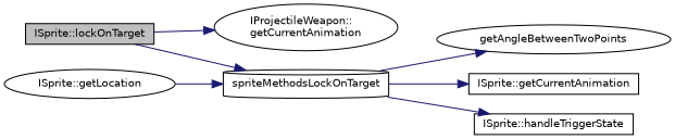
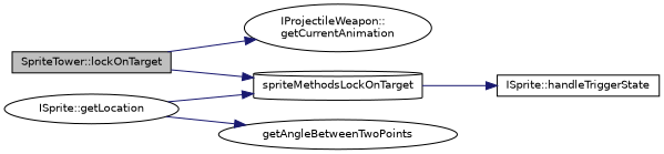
  digraph {
    rankdir=LR
    node [color=black fillcolor=white fontname=Helvetica fontsize=10 shape=box style=filled]
    edge [color=midnightblue fontname=Helvetica fontsize=10 labelfontname=Helvetica labelfontsize=10 style=solid]
-   n1 [fillcolor=grey75 fontcolor=black height=0.2 label="ISprite::lockOnTarget" width=0.4]
+   n1 [fillcolor=grey75 fontcolor=black height=0.2 label="SpriteTower::lockOnTarget" width=0.4]
    n2 [height=0.2 label="IProjectileWeapon::\lgetCurrentAnimation" shape=ellipse width=0.4]
    n3 [height=0.2 label=spriteMethodsLockOnTarget shape=cylinder width=0.4]
    n4 [height=0.2 label=getAngleBetweenTwoPoints shape=ellipse width=0.4]
-   n5 [height=0.2 label="ISprite::getCurrentAnimation" width=0.4]
    n6 [height=0.2 label="ISprite::handleTriggerState" width=0.4]
    n7 [height=0.2 label="ISprite::getLocation" shape=ellipse width=0.4]
    n1 -> n2
    n1 -> n3
-   n3 -> n4
-   n3 -> n5
+   n7 -> n4
    n3 -> n6
    n7 -> n3
  }
